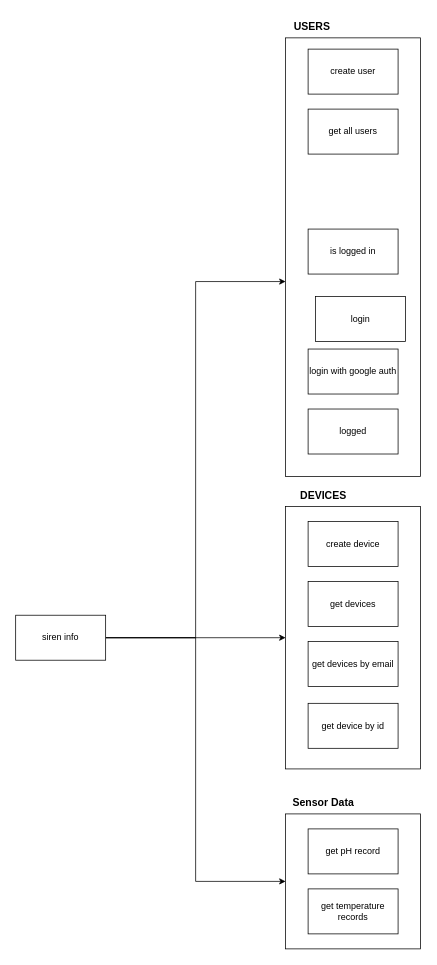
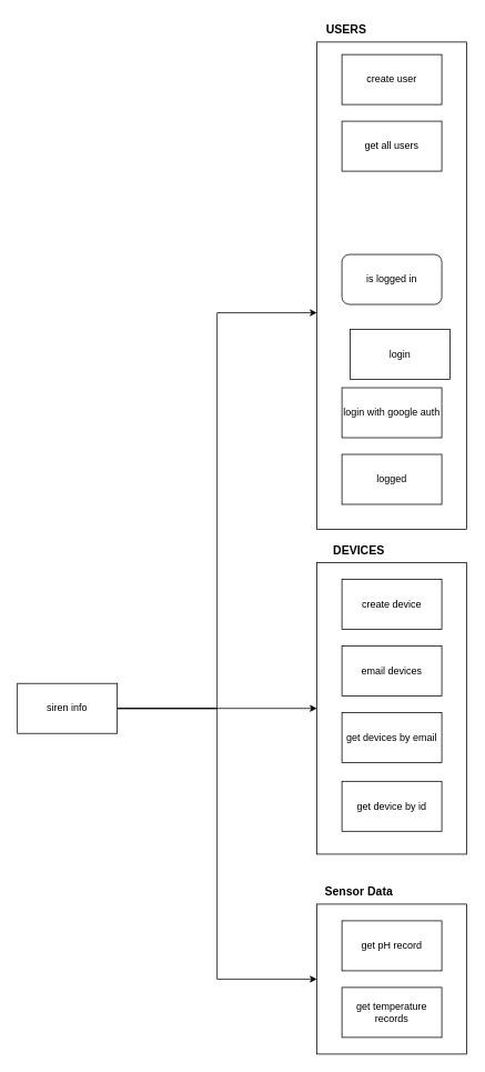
  <mxCell id="0" />
  <mxCell id="1" parent="0" />
  <mxCell id="2" value="" style="rounded=0;whiteSpace=wrap;html=1;" parent="1" vertex="1"><mxGeometry x="380" y="50" width="180" height="585" as="geometry" /></mxCell>
  <mxCell id="3" value="create user" style="rounded=0;whiteSpace=wrap;html=1;" parent="1" vertex="1"><mxGeometry x="410" y="65" width="120" height="60" as="geometry" /></mxCell>
- <mxCell id="4" value="is logged in" style="rounded=0;whiteSpace=wrap;html=1;" parent="1" vertex="1"><mxGeometry x="410" y="305" width="120" height="60" as="geometry" /></mxCell>
+ <mxCell id="4" value="is logged in" style="whiteSpace=wrap;html=1;rounded=1;" parent="1" vertex="1"><mxGeometry x="410" y="305" width="120" height="60" as="geometry" /></mxCell>
  <mxCell id="5" value="login" style="rounded=0;whiteSpace=wrap;html=1;" parent="1" vertex="1"><mxGeometry x="420" y="395" width="120" height="60" as="geometry" /></mxCell>
  <mxCell id="6" value="logged" style="rounded=0;whiteSpace=wrap;html=1;" parent="1" vertex="1"><mxGeometry x="410" y="545" width="120" height="60" as="geometry" /></mxCell>
  <mxCell id="7" value="login with google auth" style="rounded=0;whiteSpace=wrap;html=1;" parent="1" vertex="1"><mxGeometry x="410" y="465" width="120" height="60" as="geometry" /></mxCell>
  <mxCell id="8" value="get all users" style="rounded=0;whiteSpace=wrap;html=1;" parent="1" vertex="1"><mxGeometry x="410" y="145" width="120" height="60" as="geometry" /></mxCell>
  <mxCell id="9" value="USERS" style="text;html=1;align=center;verticalAlign=middle;resizable=0;points=[];autosize=1;strokeColor=none;fillColor=none;fontStyle=1;fontSize=14;" parent="1" vertex="1"><mxGeometry x="380" y="20" width="70" height="30" as="geometry" /></mxCell>
  <mxCell id="10" style="edgeStyle=orthogonalEdgeStyle;rounded=0;orthogonalLoop=1;jettySize=auto;html=1;" parent="1" source="13" target="14" edge="1"><mxGeometry relative="1" as="geometry" /></mxCell>
  <mxCell id="11" style="edgeStyle=orthogonalEdgeStyle;rounded=0;orthogonalLoop=1;jettySize=auto;html=1;" parent="1" source="13" target="2" edge="1"><mxGeometry relative="1" as="geometry"><Array as="points"><mxPoint x="260" y="850" /><mxPoint x="260" y="375" /></Array></mxGeometry></mxCell>
  <mxCell id="12" style="edgeStyle=orthogonalEdgeStyle;rounded=0;orthogonalLoop=1;jettySize=auto;html=1;entryX=0;entryY=0.5;entryDx=0;entryDy=0;" parent="1" source="13" target="20" edge="1"><mxGeometry relative="1" as="geometry"><Array as="points"><mxPoint x="260" y="850" /><mxPoint x="260" y="1175" /></Array></mxGeometry></mxCell>
  <mxCell id="13" value="siren info" style="rounded=0;whiteSpace=wrap;html=1;" parent="1" vertex="1"><mxGeometry x="20" y="820" width="120" height="60" as="geometry" /></mxCell>
  <mxCell id="14" value="" style="rounded=0;whiteSpace=wrap;html=1;" parent="1" vertex="1"><mxGeometry x="380" y="675" width="180" height="350" as="geometry" /></mxCell>
  <mxCell id="15" value="DEVICES" style="text;html=1;align=center;verticalAlign=middle;resizable=0;points=[];autosize=1;strokeColor=none;fillColor=none;fontStyle=1;fontSize=14;" parent="1" vertex="1"><mxGeometry x="390" y="645" width="80" height="30" as="geometry" /></mxCell>
  <mxCell id="16" value="create device" style="rounded=0;whiteSpace=wrap;html=1;" parent="1" vertex="1"><mxGeometry x="410" y="695" width="120" height="60" as="geometry" /></mxCell>
- <mxCell id="17" value="get devices" style="rounded=0;whiteSpace=wrap;html=1;" parent="1" vertex="1"><mxGeometry x="410" y="775" width="120" height="60" as="geometry" /></mxCell>
+ <mxCell id="17" value="email devices" style="rounded=0;whiteSpace=wrap;html=1;" parent="1" vertex="1"><mxGeometry x="410" y="775" width="120" height="60" as="geometry" /></mxCell>
  <mxCell id="18" value="get device by id" style="rounded=0;whiteSpace=wrap;html=1;" parent="1" vertex="1"><mxGeometry x="410" y="937.5" width="120" height="60" as="geometry" /></mxCell>
  <mxCell id="19" value="get devices by email" style="rounded=0;whiteSpace=wrap;html=1;" parent="1" vertex="1"><mxGeometry x="410" y="855" width="120" height="60" as="geometry" /></mxCell>
  <mxCell id="20" value="" style="rounded=0;whiteSpace=wrap;html=1;" parent="1" vertex="1"><mxGeometry x="380" y="1085" width="180" height="180" as="geometry" /></mxCell>
  <mxCell id="21" value="get pH record" style="rounded=0;whiteSpace=wrap;html=1;" parent="1" vertex="1"><mxGeometry x="410" y="1105" width="120" height="60" as="geometry" /></mxCell>
  <mxCell id="22" value="get temperature records" style="rounded=0;whiteSpace=wrap;html=1;" parent="1" vertex="1"><mxGeometry x="410" y="1185" width="120" height="60" as="geometry" /></mxCell>
  <mxCell id="23" value="Sensor Data" style="text;html=1;align=center;verticalAlign=middle;resizable=0;points=[];autosize=1;strokeColor=none;fillColor=none;fontStyle=1;fontSize=14;" vertex="1" parent="1"><mxGeometry x="375" y="1055" width="110" height="30" as="geometry" /></mxCell>
